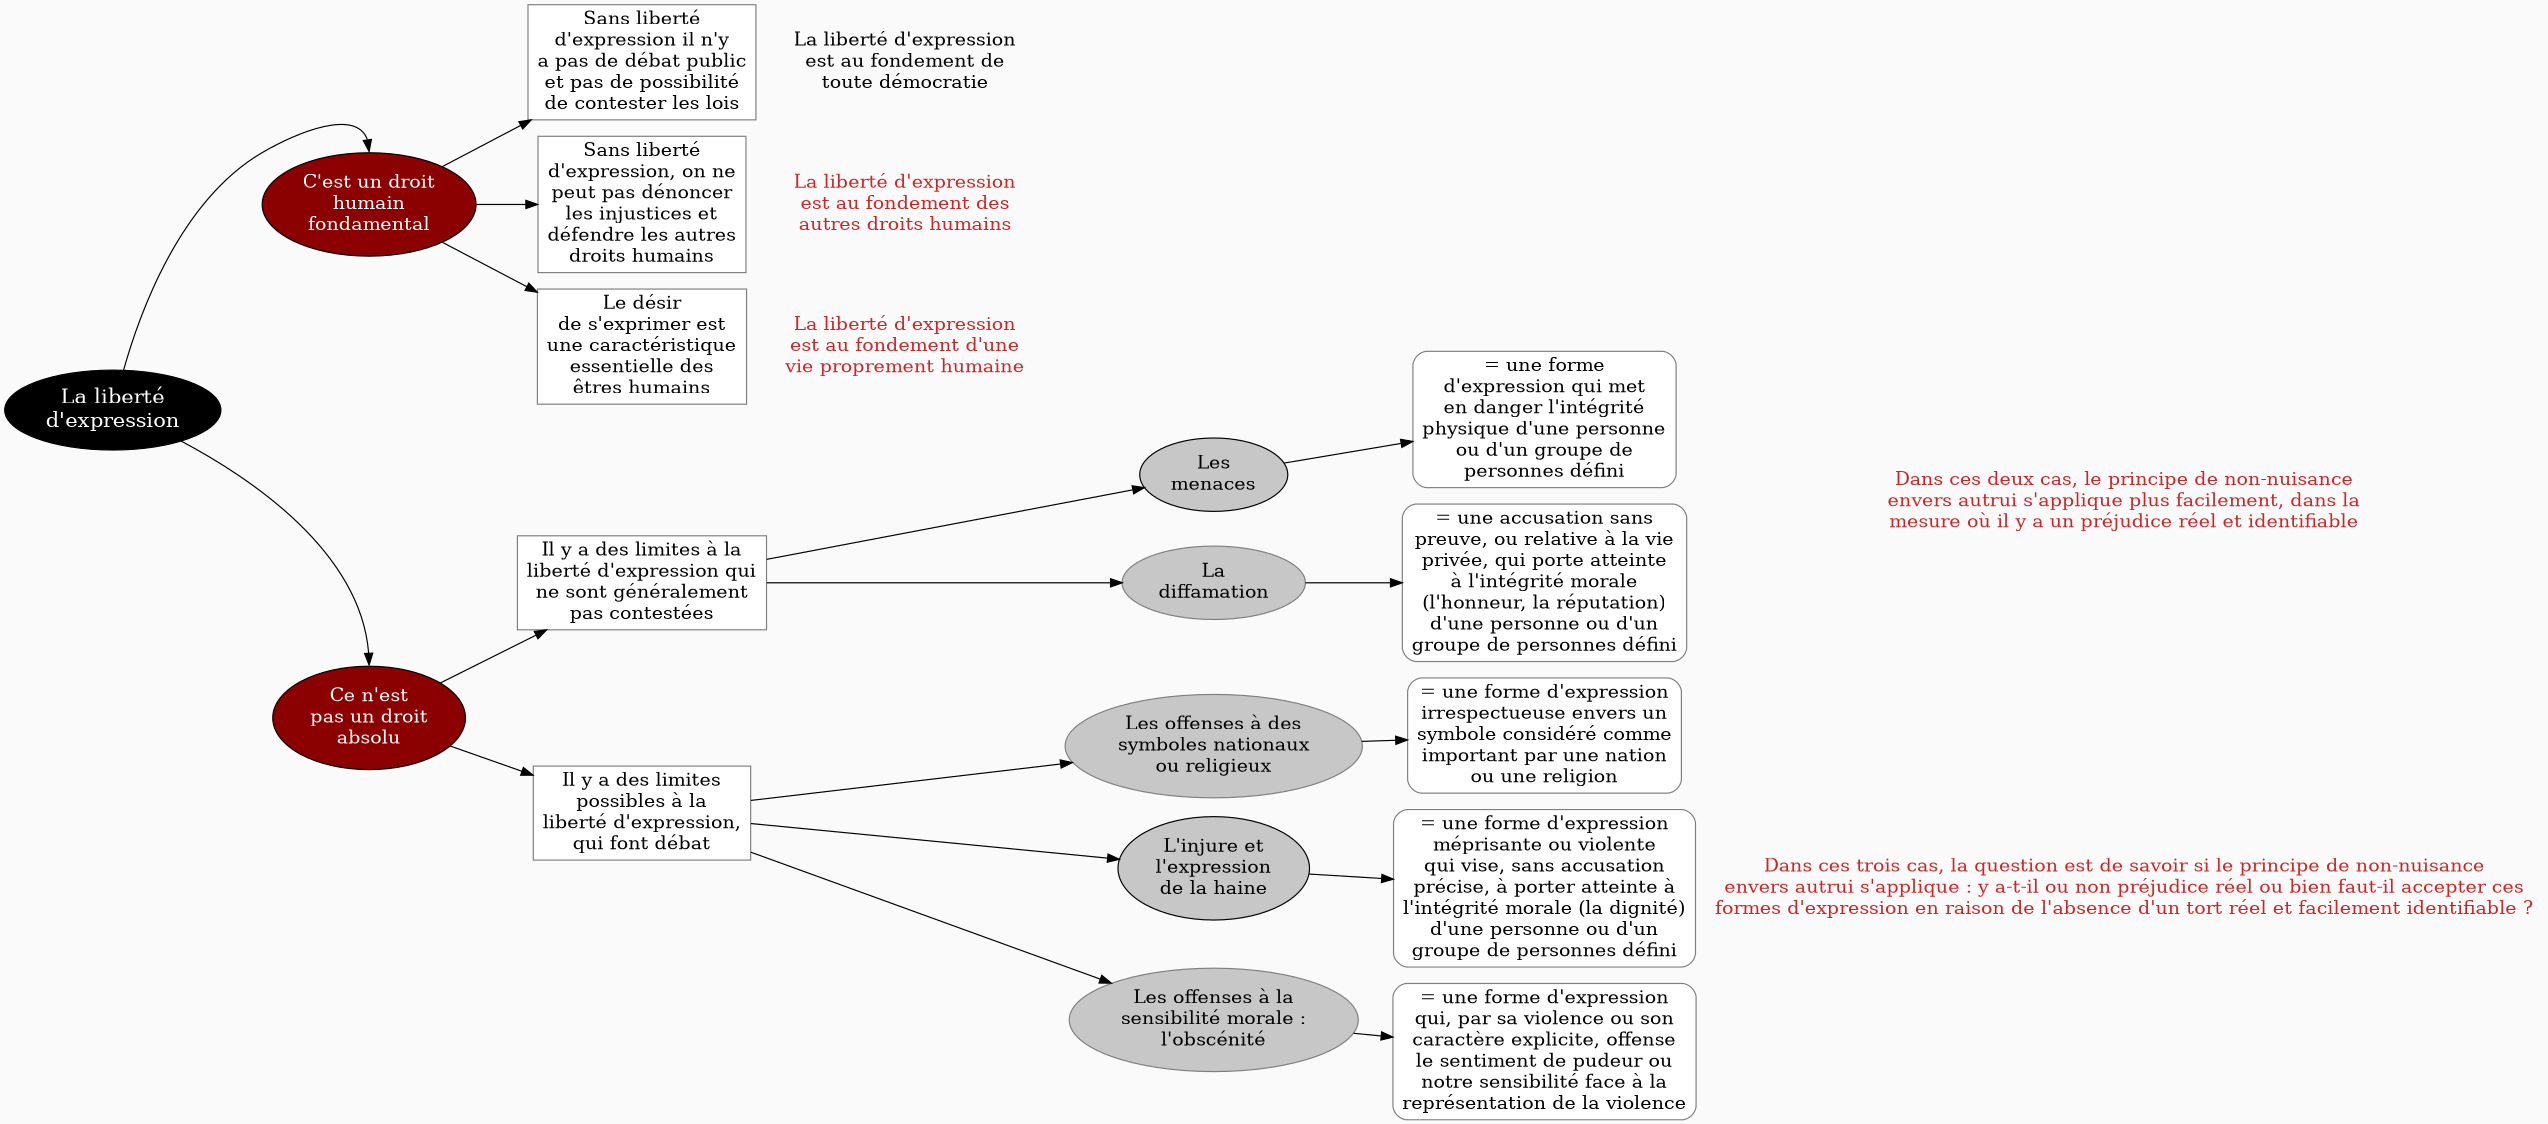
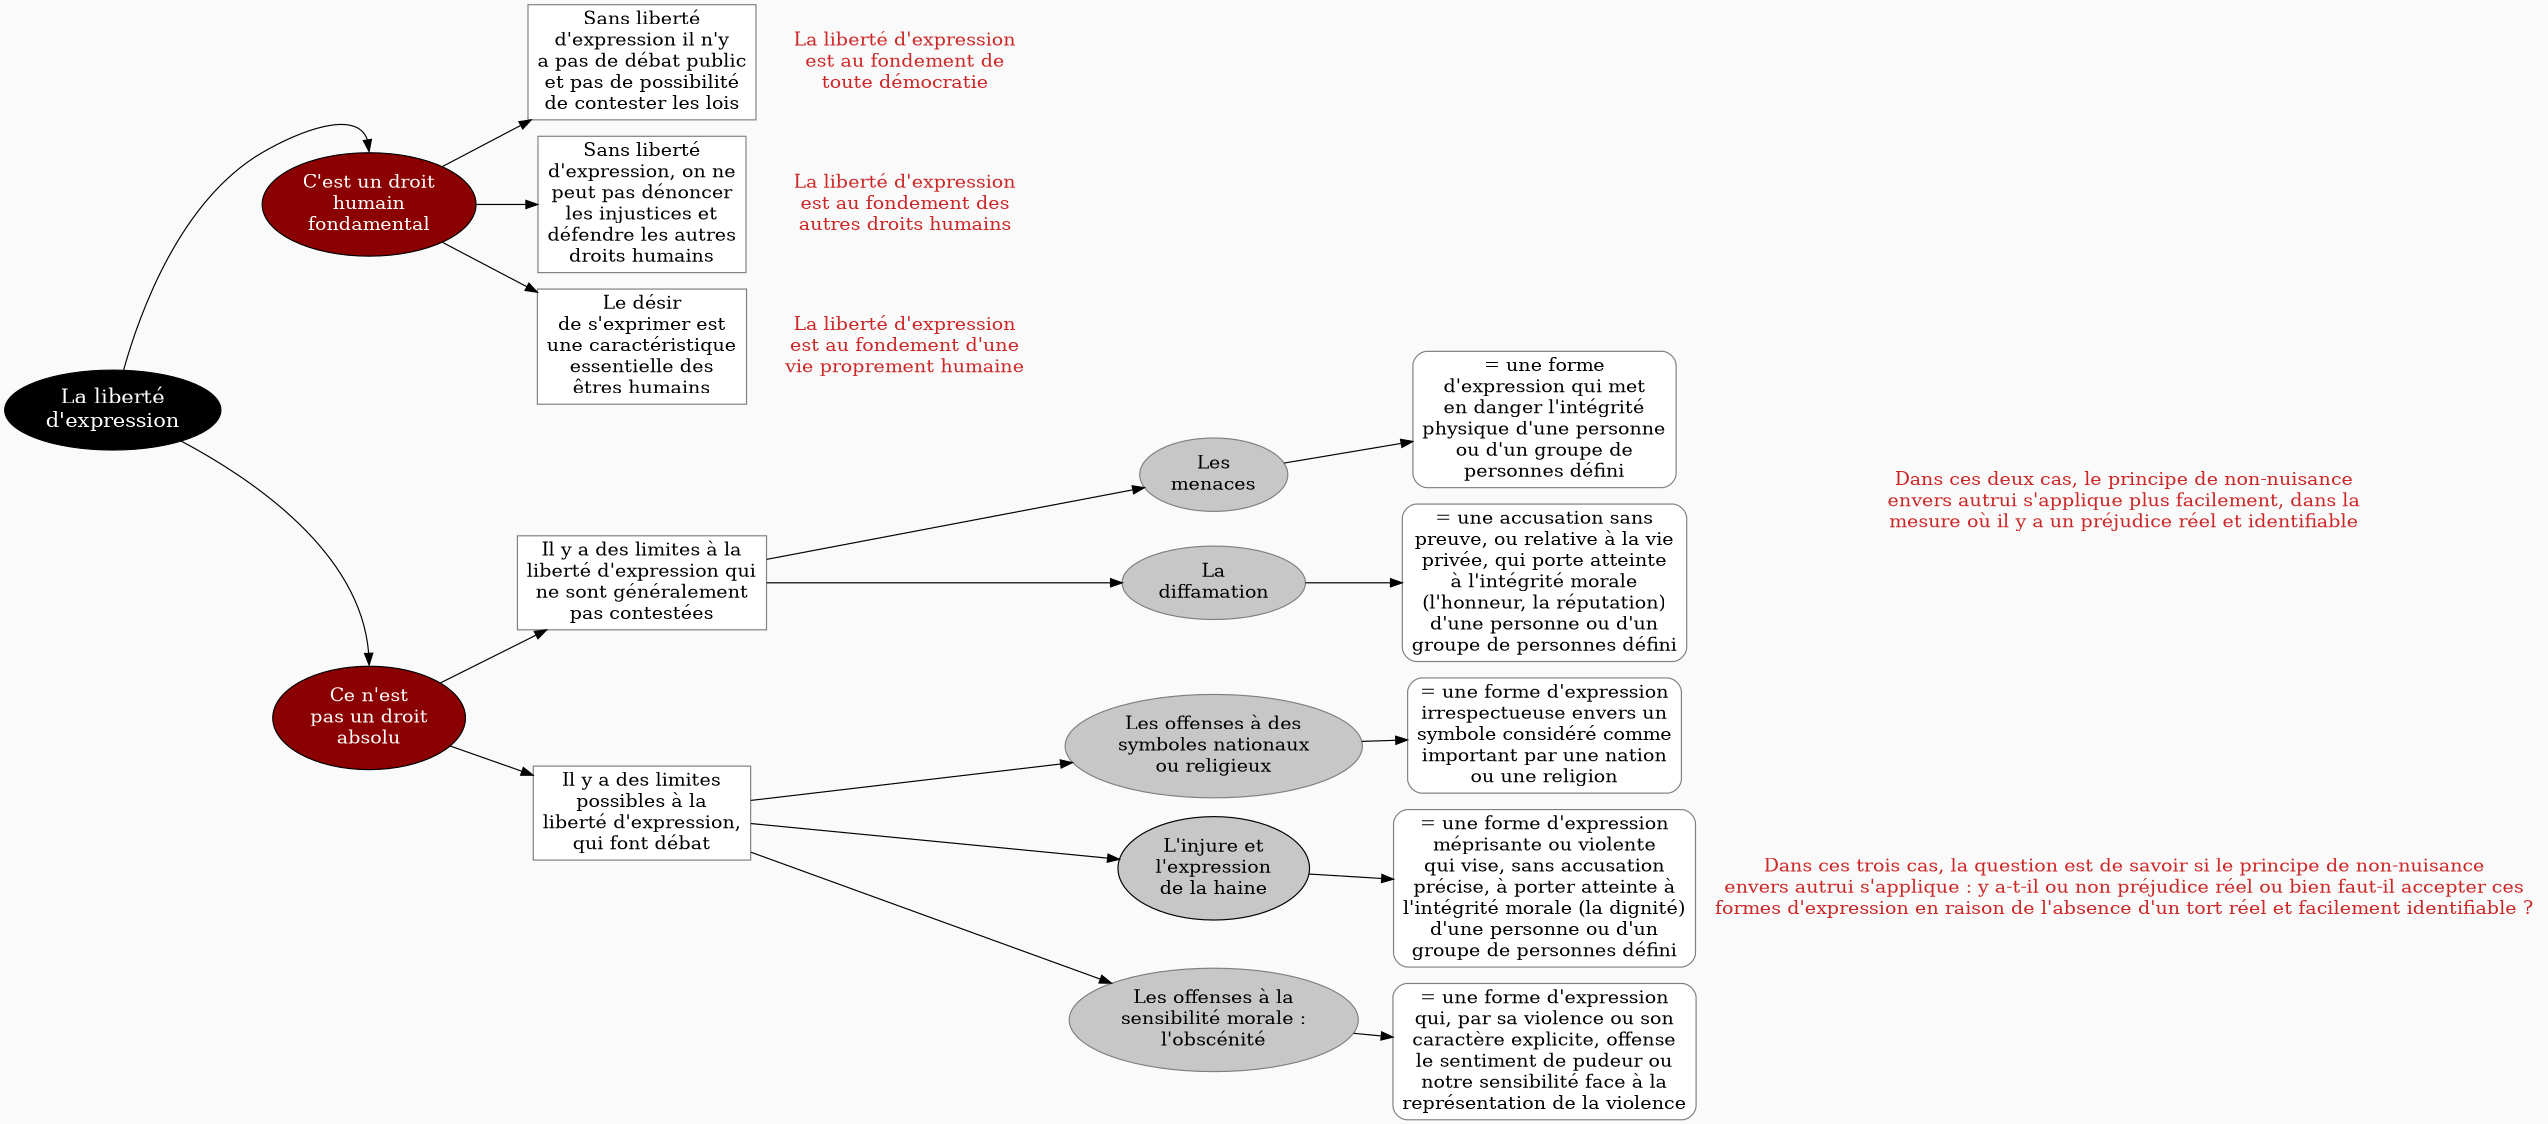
  digraph {
    bgcolor=grey98
    nodesep=0.2
    rankdir=LR
    ranksep=0.1
    splines=true
    style=filled
    node [fillcolor=white fontcolor=black fontsize=16 style=filled color=grey50 shape=box]
    edge [minlen=4]
    n1 [fillcolor=red4 fontcolor=white label="C'est un droit\nhumain\nfondamental" color="" shape=""]
    n2 [fillcolor=red4 fontcolor=white label="Ce n'est\npas un droit\nabsolu" color="" shape=""]
    n3 [label="Le désir\nde s'exprimer est\nune caractéristique\nessentielle des\nêtres humains"]
    n4 [label="Il y a des limites à la\nliberté d'expression qui\nne sont généralement\npas contestées"]
    n5 [label="= une accusation sans\npreuve, ou relative à la vie\nprivée, qui porte atteinte\nà l'intégrité morale\n(l'honneur, la réputation)\nd'une personne ou d'un\ngroupe de personnes défini" style="filled,rounded"]
    n6 [label="= une forme d'expression\nméprisante ou violente\nqui vise, sans accusation\nprécise, à porter atteinte à\nl'intégrité morale (la dignité)\nd'une personne ou d'un\ngroupe de personnes défini" style="filled,rounded"]
    n7 [label="Sans liberté\nd'expression il n'y\na pas de débat public\net pas de possibilité\nde contester les lois"]
    n8 [label="Sans liberté\nd'expression, on ne\npeut pas dénoncer\nles injustices et\ndéfendre les autres\ndroits humains"]
    n9 [label="Il y a des limites\npossibles à la\nliberté d'expression,\nqui font débat"]
    n10 [fillcolor=grey98 fontcolor=firebrick3 label="La liberté d'expression\nest au fondement d'une\nvie proprement humaine" shape=plaintext style="filled,rounded"]
-   n11 [color=black fillcolor=grey78 label="Les\nmenaces" shape=oval]
+   n11 [fillcolor=grey78 label="Les\nmenaces" shape=oval]
    n12 [fillcolor=grey78 label="La\ndiffamation" shape=oval]
    n13 [fillcolor=grey98 fontcolor=firebrick3 label="Dans ces deux cas, le principe de non-nuisance\nenvers autrui s'applique plus facilement, dans la\nmesure où il y a un préjudice réel et identifiable" shape=plaintext style="filled,rounded"]
    n14 [fillcolor=grey98 fontcolor=firebrick3 label="Dans ces trois cas, la question est de savoir si le principe de non-nuisance\nenvers autrui s'applique : y a-t-il ou non préjudice réel ou bien faut-il accepter ces\nformes d'expression en raison de l'absence d'un tort réel et facilement identifiable ?" shape=plaintext style="filled,rounded"]
    n15 [fillcolor=12 fontcolor=white fontsize=18 label="La liberté\nd'expression" color="" shape=""]
-   n16 [fillcolor=grey98 label="La liberté d'expression\nest au fondement de\ntoute démocratie" shape=plaintext style="filled,rounded"]
+   n16 [fillcolor=grey98 fontcolor=firebrick3 label="La liberté d'expression\nest au fondement de\ntoute démocratie" shape=plaintext style="filled,rounded"]
    n17 [fillcolor=grey98 fontcolor=firebrick3 label="La liberté d'expression\nest au fondement des\nautres droits humains" shape=plaintext style="filled,rounded"]
    n18 [color=black fillcolor=grey78 label="L'injure et\nl'expression\nde la haine" shape=oval]
    n19 [fillcolor=grey78 label="Les offenses à la\nsensibilité morale :\nl'obscénité" shape=oval]
    n20 [fillcolor=grey78 label="Les offenses à des\nsymboles nationaux\nou religieux" shape=oval]
    n21 [label="= une forme\nd'expression qui met\nen danger l'intégrité\nphysique d'une personne\nou d'un groupe de\npersonnes défini" style="filled,rounded"]
    n22 [label="= une forme d'expression\nqui, par sa violence ou son\ncaractère explicite, offense\nle sentiment de pudeur ou\nnotre sensibilité face à la\nreprésentation de la violence" style="filled,rounded"]
    n23 [label="= une forme d'expression\nirrespectueuse envers un\nsymbole considéré comme\nimportant par une nation\nou une religion" style="filled,rounded"]
    subgraph sub_1 {
      rank=same
      n1
      n2
    }
    subgraph sub_2 {
      rank=same
      n3
      n4
    }
    subgraph sub_3 {
      rank=same
      n5
      n6
    }
    n1 -> n2 [minlen=25 style=invis]
    n1 -> n3
    n1 -> n7
    n1 -> n8
    n2 -> n4
    n2 -> n9
    n3 -> n4 [minlen=8 style=invis]
    n3 -> n10 [minlen=1 style=invis]
    n4 -> n11
    n4 -> n12
    n5 -> n6 [minlen=2 style=invis]
    n5 -> n13 [minlen=1 style=invis]
    n6 -> n14 [minlen=1 style=invis]
    n7 -> n16 [minlen=1 style=invis]
    n8 -> n17 [minlen=1 style=invis]
    n9 -> n18
    n9 -> n19
    n9 -> n20
    n11 -> n21 [minlen=3]
    n12 -> n5 [minlen=3]
    n15 -> n1 [headport=n]
    n15 -> n2 [headport=n]
    n18 -> n6 [minlen=3]
    n19 -> n22 [minlen=3]
    n20 -> n23 [minlen=3]
    n21 -> n13 [minlen=1 style=invis]
    n22 -> n14 [minlen=1 style=invis]
    n23 -> n14 [minlen=1 style=invis]
  }
